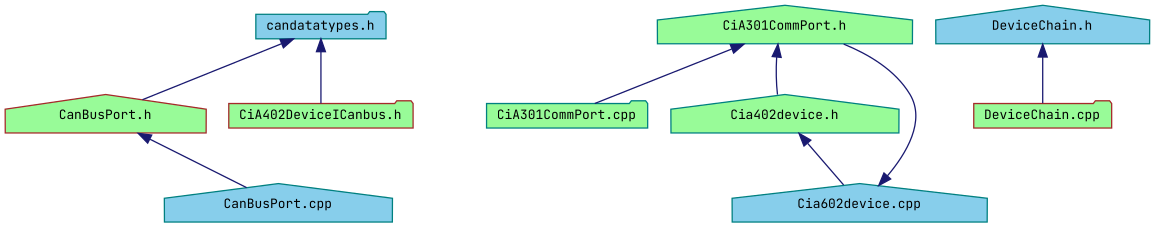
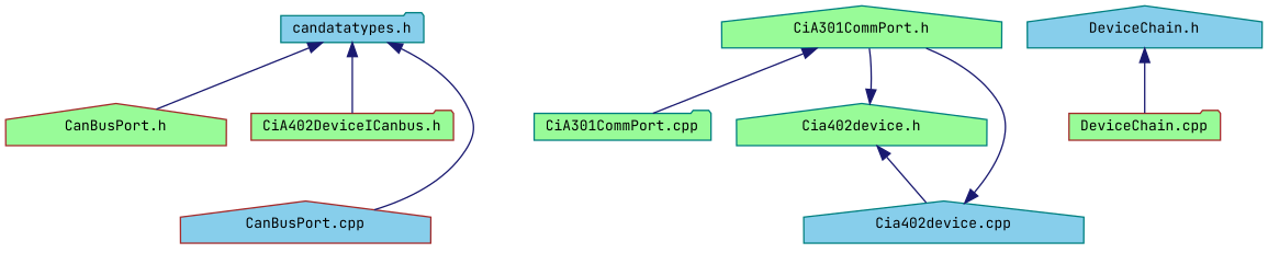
  digraph {
    fontname="JetBrains Mono"
    node [color=teal fillcolor=palegreen fontname="JetBrains Mono" fontsize=10 shape=house style=filled]
    edge [color=midnightblue dir=back fontname="JetBrains Mono" fontsize=10 labelfontname=Helvetica labelfontsize=10 style=solid]
    n1 [fillcolor=skyblue fontcolor=black height=0.2 label="candatatypes.h" shape=folder width=0.4]
    n2 [color=brown height=0.2 label="CanBusPort.h" width=0.4]
    n3 [color=brown height=0.2 label="CiA402DeviceICanbus.h" shape=folder width=0.4]
-   n4 [fillcolor=skyblue height=0.2 label="CanBusPort.cpp" width=0.4]
+   n4 [color=brown fillcolor=skyblue height=0.2 label="CanBusPort.cpp" width=0.4]
    n5 [height=0.2 label="CiA301CommPort.h" width=0.4]
    n6 [height=0.2 label="CiA301CommPort.cpp" shape=folder width=0.4]
    n7 [height=0.2 label="Cia402device.h" width=0.4]
-   n8 [fillcolor=skyblue height=0.2 label="Cia602device.cpp" width=0.4]
+   n8 [fillcolor=skyblue height=0.2 label="Cia402device.cpp" width=0.4]
    n9 [fillcolor=skyblue height=0.2 label="DeviceChain.h" width=0.4]
    n10 [color=brown height=0.2 label="DeviceChain.cpp" shape=folder width=0.4]
    n1 -> n2
    n1 -> n3
-   n2 -> n4
+   n1 -> n4
    n5 -> n6
-   n5 -> n7
+   n7 -> n5
    n7 -> n8
    n8 -> n5
    n9 -> n10
  }
